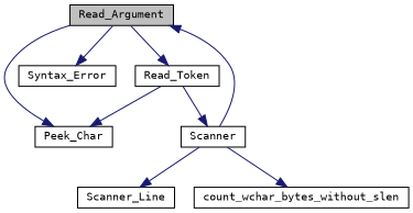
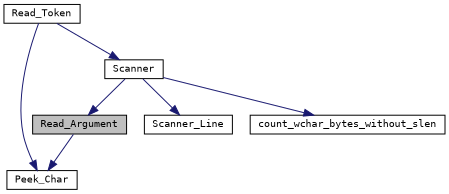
  digraph {
    fontname="DejaVu Sans Mono"
    rankdir=TB
    node [color=black fillcolor=white fontname="DejaVu Sans Mono" fontsize=10 shape=record style=filled]
    edge [color=midnightblue fontname="DejaVu Sans Mono" fontsize=10 labelfontname=Helvetica labelfontsize=10 style=solid]
    n1 [fillcolor=grey75 fontcolor=black height=0.2 label=Read_Argument width=0.4]
    n2 [height=0.2 label=Read_Token width=0.4]
-   n3 [height=0.2 label=Syntax_Error width=0.4]
    n4 [height=0.2 label=Peek_Char width=0.4]
    n5 [height=0.2 label=Scanner width=0.4]
    n6 [height=0.2 label=Scanner_Line width=0.4]
    n7 [height=0.2 label=count_wchar_bytes_without_slen width=0.4]
-   n1 -> n2
-   n1 -> n3
    n1 -> n4
    n2 -> n4
    n2 -> n5
    n5 -> n1
    n5 -> n6
    n5 -> n7
  }
